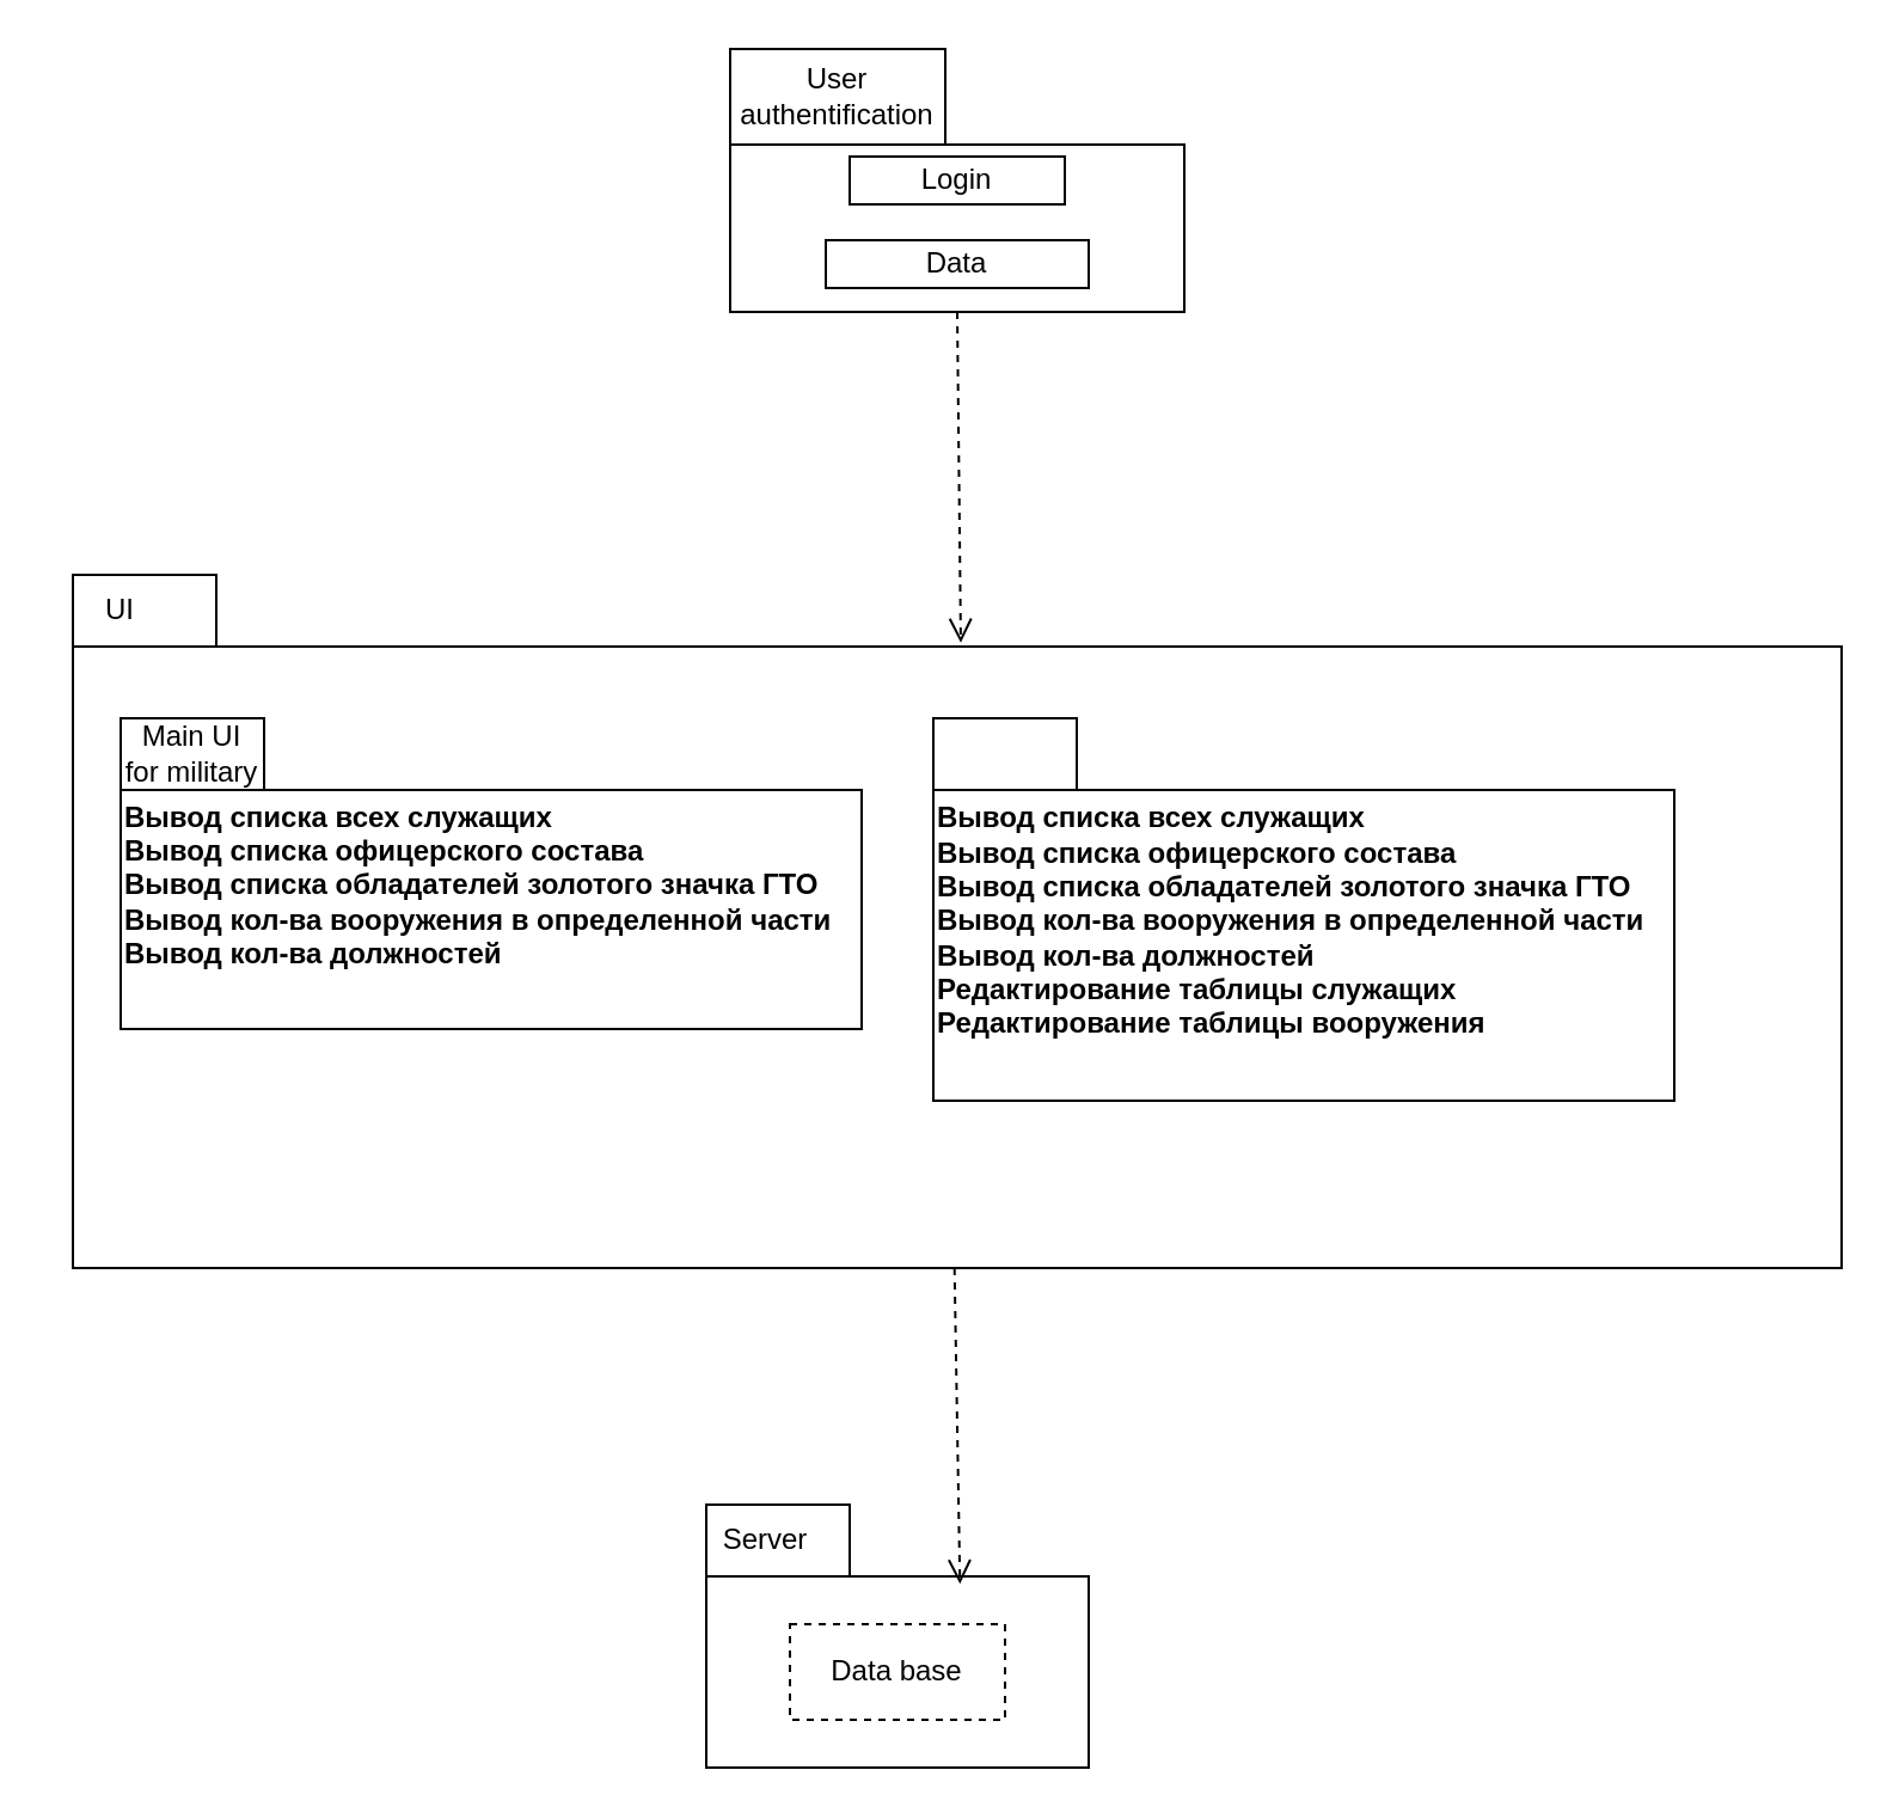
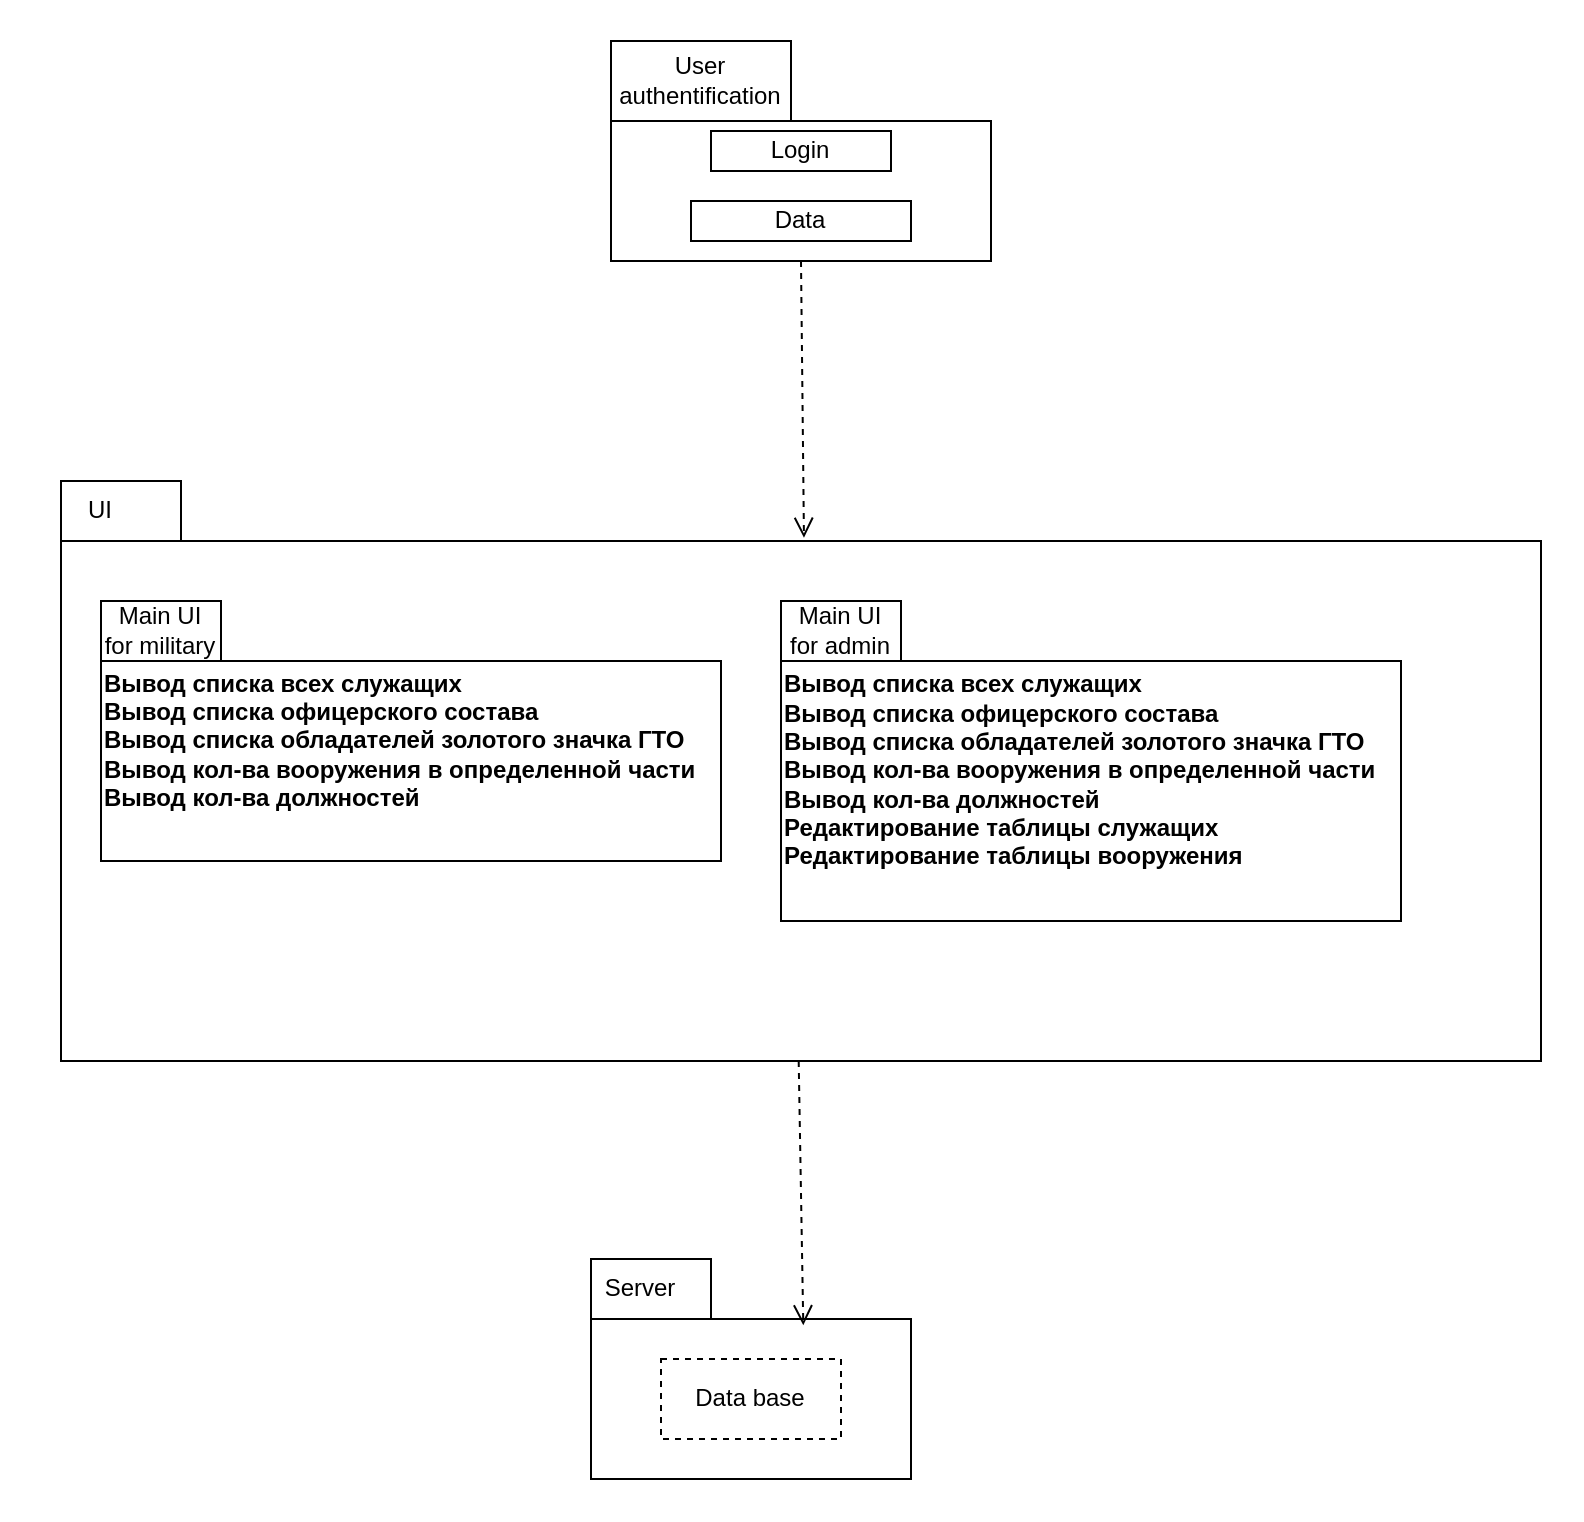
  <mxCell id="0" />
  <mxCell id="1" parent="0" />
  <mxCell id="2" value="" style="shape=folder;fontStyle=1;spacingTop=10;tabWidth=90;tabHeight=40;tabPosition=left;html=1;whiteSpace=wrap;" parent="1" vertex="1"><mxGeometry x="305" y="20" width="190" height="110" as="geometry" /></mxCell>
  <mxCell id="3" value="User authentification" style="text;html=1;strokeColor=none;fillColor=none;align=center;verticalAlign=middle;whiteSpace=wrap;rounded=0;" parent="1" vertex="1"><mxGeometry x="305" y="30" width="90" height="20" as="geometry" /></mxCell>
  <mxCell id="4" value="Login" style="rounded=0;whiteSpace=wrap;html=1;" parent="1" vertex="1"><mxGeometry x="355" y="65" width="90" height="20" as="geometry" /></mxCell>
  <mxCell id="5" value="Data" style="rounded=0;whiteSpace=wrap;html=1;" parent="1" vertex="1"><mxGeometry x="345" y="100" width="110" height="20" as="geometry" /></mxCell>
  <mxCell id="6" value="" style="html=1;verticalAlign=bottom;endArrow=open;dashed=1;endSize=8;curved=0;rounded=0;exitX=0.5;exitY=1;exitDx=0;exitDy=0;exitPerimeter=0;entryX=0.502;entryY=0.098;entryDx=0;entryDy=0;entryPerimeter=0;" parent="1" source="2" target="7" edge="1"><mxGeometry x="1" y="-277" relative="1" as="geometry"><mxPoint x="120" y="250" as="sourcePoint" /><mxPoint x="175" y="250" as="targetPoint" /><mxPoint x="-210" y="97" as="offset" /></mxGeometry></mxCell>
  <mxCell id="7" value="" style="shape=folder;fontStyle=1;spacingTop=10;tabWidth=60;tabHeight=30;tabPosition=left;html=1;whiteSpace=wrap;" parent="1" vertex="1"><mxGeometry x="30" y="240" width="740" height="290" as="geometry" /></mxCell>
  <mxCell id="8" value="UI" style="text;html=1;strokeColor=none;fillColor=none;align=center;verticalAlign=middle;whiteSpace=wrap;rounded=0;" parent="1" vertex="1"><mxGeometry x="20" y="240" width="60" height="30" as="geometry" /></mxCell>
  <mxCell id="9" value="Вывод списка всех служащих&lt;br&gt;Вывод списка офицерского состава&lt;br&gt;Вывод списка обладателей золотого значка ГТО&lt;br&gt;Вывод кол-ва вооружения в определенной части&lt;br&gt;Вывод кол-ва должностей&amp;nbsp;" style="shape=folder;fontStyle=1;spacingTop=10;tabWidth=60;tabHeight=30;tabPosition=left;html=1;whiteSpace=wrap;align=left;" parent="1" vertex="1"><mxGeometry x="50" y="300" width="310" height="130" as="geometry" /></mxCell>
  <mxCell id="10" value="" style="shape=folder;fontStyle=1;spacingTop=10;tabWidth=60;tabHeight=30;tabPosition=left;html=1;whiteSpace=wrap;" parent="1" vertex="1"><mxGeometry x="295" y="629" width="160" height="110" as="geometry" /></mxCell>
  <mxCell id="11" value="Server" style="text;html=1;strokeColor=none;fillColor=none;align=center;verticalAlign=middle;whiteSpace=wrap;rounded=0;" parent="1" vertex="1"><mxGeometry x="290" y="629" width="60" height="30" as="geometry" /></mxCell>
  <mxCell id="12" value="Data base" style="rounded=0;whiteSpace=wrap;html=1;dashed=1;" parent="1" vertex="1"><mxGeometry x="330" y="679" width="90" height="40" as="geometry" /></mxCell>
  <mxCell id="13" value="Main UI for military" style="text;html=1;strokeColor=none;fillColor=none;align=center;verticalAlign=middle;whiteSpace=wrap;rounded=0;" parent="1" vertex="1"><mxGeometry x="50" y="300" width="60" height="30" as="geometry" /></mxCell>
  <mxCell id="14" value="Вывод списка всех служащих&lt;br&gt;Вывод списка офицерского состава&lt;br&gt;Вывод списка обладателей золотого значка ГТО&lt;br&gt;Вывод кол-ва вооружения в определенной части&lt;br&gt;Вывод кол-ва должностей&amp;nbsp;&lt;br&gt;Редактирование таблицы служащих&lt;br&gt;Редактирование таблицы вооружения" style="shape=folder;fontStyle=1;spacingTop=10;tabWidth=60;tabHeight=30;tabPosition=left;html=1;whiteSpace=wrap;align=left;" parent="1" vertex="1"><mxGeometry x="390" y="300" width="310" height="160" as="geometry" /></mxCell>
+ <mxCell id="15" value="Main UI for admin" style="text;html=1;strokeColor=none;fillColor=none;align=center;verticalAlign=middle;whiteSpace=wrap;rounded=0;" parent="1" vertex="1"><mxGeometry x="390" y="300" width="60" height="30" as="geometry" /></mxCell>
  <mxCell id="16" value="" style="html=1;verticalAlign=bottom;endArrow=open;dashed=1;endSize=8;curved=0;rounded=0;exitX=0.321;exitY=1.007;exitDx=0;exitDy=0;exitPerimeter=0;entryX=0.749;entryY=0.22;entryDx=0;entryDy=0;entryPerimeter=0;" parent="1" edge="1"><mxGeometry x="0.893" y="410" relative="1" as="geometry"><mxPoint x="398.85" y="530" as="sourcePoint" /><mxPoint x="401.15" y="662.17" as="targetPoint" /><mxPoint as="offset" /></mxGeometry></mxCell>
